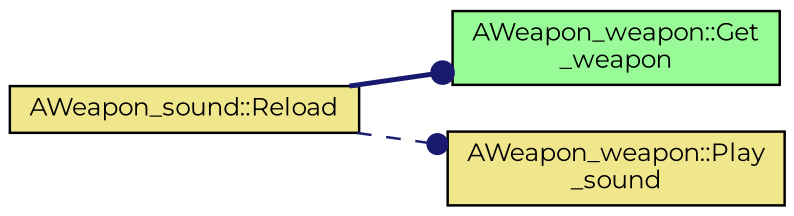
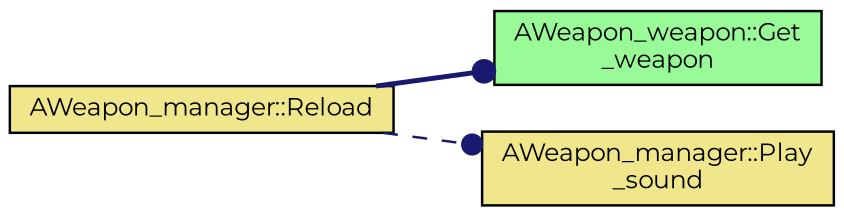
  digraph {
    fontname=Montserrat
    rankdir=LR
    node [color=black fillcolor=khaki fontname=Montserrat fontsize=10 shape=record style=filled]
    edge [arrowhead=dot color=midnightblue fontname=Montserrat fontsize=10 labelfontname=Helvetica labelfontsize=10]
-   n1 [fontcolor=black height=0.2 label="AWeapon_sound::Reload" width=0.4]
+   n1 [fontcolor=black height=0.2 label="AWeapon_manager::Reload" width=0.4]
    n2 [fillcolor=palegreen height=0.2 label="AWeapon_weapon::Get\l_weapon" width=0.4]
-   n3 [height=0.2 label="AWeapon_weapon::Play\l_sound" width=0.4]
+   n3 [height=0.2 label="AWeapon_manager::Play\l_sound" width=0.4]
    n1 -> n2 [style=bold]
    n1 -> n3 [style=dashed]
  }
